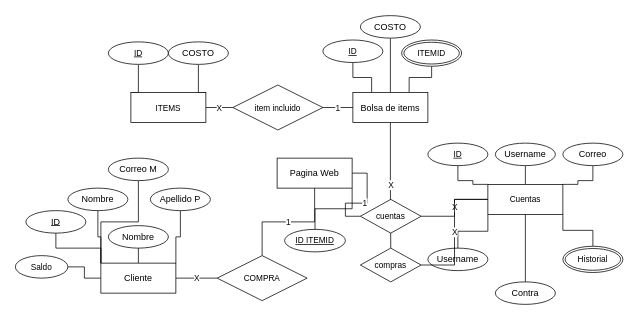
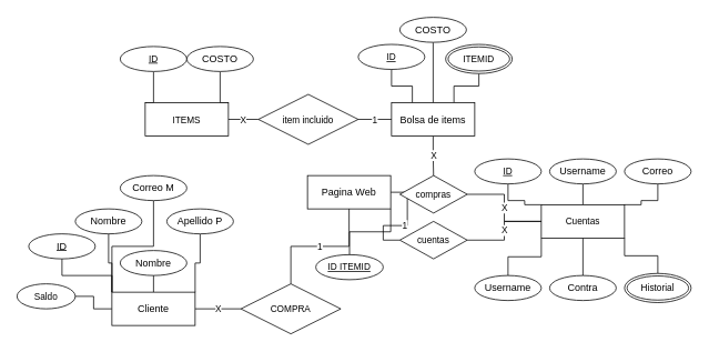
  <mxCell id="0" />
  <mxCell id="1" parent="0" />
  <mxCell id="2" value="ID" style="ellipse;whiteSpace=wrap;html=1;align=center;fontStyle=4;" parent="1" vertex="1"><mxGeometry x="34" y="280" width="80" height="30" as="geometry" /></mxCell>
  <mxCell id="3" value="Nombre" style="ellipse;whiteSpace=wrap;html=1;align=center;" parent="1" vertex="1"><mxGeometry x="144" y="300" width="80" height="30" as="geometry" /></mxCell>
  <mxCell id="4" style="edgeStyle=orthogonalEdgeStyle;shape=connector;rounded=0;orthogonalLoop=1;jettySize=auto;html=1;exitX=1;exitY=1;exitDx=0;exitDy=0;entryX=0.5;entryY=0;entryDx=0;entryDy=0;labelBackgroundColor=default;strokeColor=default;fontFamily=Helvetica;fontSize=11;fontColor=default;endArrow=none;endFill=0;" edge="1" parent="1" source="6" target="50"><mxGeometry relative="1" as="geometry" /></mxCell>
  <mxCell id="5" value="1" style="edgeStyle=orthogonalEdgeStyle;shape=connector;rounded=0;orthogonalLoop=1;jettySize=auto;html=1;exitX=1;exitY=0.5;exitDx=0;exitDy=0;entryX=0;entryY=0.5;entryDx=0;entryDy=0;labelBackgroundColor=default;strokeColor=default;fontFamily=Helvetica;fontSize=11;fontColor=default;endArrow=none;endFill=0;" edge="1" parent="1" source="6" target="52"><mxGeometry relative="1" as="geometry" /></mxCell>
  <mxCell id="6" value="Pagina Web" style="whiteSpace=wrap;html=1;align=center;" parent="1" vertex="1"><mxGeometry x="369" y="210" width="100" height="40" as="geometry" /></mxCell>
  <mxCell id="7" style="edgeStyle=orthogonalEdgeStyle;shape=connector;rounded=0;orthogonalLoop=1;jettySize=auto;html=1;exitX=0.25;exitY=0;exitDx=0;exitDy=0;entryX=0.5;entryY=1;entryDx=0;entryDy=0;labelBackgroundColor=default;strokeColor=default;fontFamily=Helvetica;fontSize=11;fontColor=default;endArrow=none;endFill=0;" edge="1" parent="1" source="11" target="30"><mxGeometry relative="1" as="geometry" /></mxCell>
  <mxCell id="8" style="edgeStyle=orthogonalEdgeStyle;shape=connector;rounded=0;orthogonalLoop=1;jettySize=auto;html=1;exitX=0.75;exitY=0;exitDx=0;exitDy=0;entryX=0.5;entryY=1;entryDx=0;entryDy=0;labelBackgroundColor=default;strokeColor=default;fontFamily=Helvetica;fontSize=11;fontColor=default;endArrow=none;endFill=0;" edge="1" parent="1" source="11" target="31"><mxGeometry relative="1" as="geometry" /></mxCell>
  <mxCell id="9" style="edgeStyle=orthogonalEdgeStyle;shape=connector;rounded=0;orthogonalLoop=1;jettySize=auto;html=1;exitX=0.5;exitY=0;exitDx=0;exitDy=0;entryX=0.5;entryY=1;entryDx=0;entryDy=0;labelBackgroundColor=default;strokeColor=default;fontFamily=Helvetica;fontSize=11;fontColor=default;endArrow=none;endFill=0;" edge="1" parent="1" source="11" target="34"><mxGeometry relative="1" as="geometry" /></mxCell>
  <mxCell id="10" value="X" style="edgeStyle=orthogonalEdgeStyle;shape=connector;rounded=0;orthogonalLoop=1;jettySize=auto;html=1;exitX=0.5;exitY=1;exitDx=0;exitDy=0;entryX=0.5;entryY=0;entryDx=0;entryDy=0;labelBackgroundColor=default;strokeColor=default;fontFamily=Helvetica;fontSize=11;fontColor=default;endArrow=none;endFill=0;" edge="1" parent="1" source="11" target="54"><mxGeometry relative="1" as="geometry" /></mxCell>
  <mxCell id="11" value="Bolsa de items" style="whiteSpace=wrap;html=1;align=center;" parent="1" vertex="1"><mxGeometry x="470" y="122.5" width="100" height="40" as="geometry" /></mxCell>
  <mxCell id="12" style="edgeStyle=orthogonalEdgeStyle;rounded=0;orthogonalLoop=1;jettySize=auto;html=1;exitX=0;exitY=0;exitDx=0;exitDy=0;entryX=0.5;entryY=1;entryDx=0;entryDy=0;endArrow=none;endFill=0;" parent="1" source="19" target="2" edge="1"><mxGeometry relative="1" as="geometry" /></mxCell>
  <mxCell id="13" style="edgeStyle=orthogonalEdgeStyle;rounded=0;orthogonalLoop=1;jettySize=auto;html=1;exitX=0.5;exitY=0;exitDx=0;exitDy=0;entryX=0.5;entryY=1;entryDx=0;entryDy=0;endArrow=none;endFill=0;" parent="1" source="19" target="3" edge="1"><mxGeometry relative="1" as="geometry" /></mxCell>
  <mxCell id="14" style="edgeStyle=orthogonalEdgeStyle;shape=connector;rounded=0;orthogonalLoop=1;jettySize=auto;html=1;exitX=0;exitY=0;exitDx=0;exitDy=0;entryX=0.5;entryY=1;entryDx=0;entryDy=0;labelBackgroundColor=default;strokeColor=default;fontFamily=Helvetica;fontSize=11;fontColor=default;endArrow=none;endFill=0;" parent="1" source="19" target="22" edge="1"><mxGeometry relative="1" as="geometry" /></mxCell>
  <mxCell id="15" style="edgeStyle=orthogonalEdgeStyle;shape=connector;rounded=0;orthogonalLoop=1;jettySize=auto;html=1;exitX=1;exitY=0;exitDx=0;exitDy=0;entryX=0.5;entryY=1;entryDx=0;entryDy=0;labelBackgroundColor=default;strokeColor=default;fontFamily=Helvetica;fontSize=11;fontColor=default;endArrow=none;endFill=0;" parent="1" source="19" target="23" edge="1"><mxGeometry relative="1" as="geometry" /></mxCell>
  <mxCell id="16" style="edgeStyle=orthogonalEdgeStyle;shape=connector;rounded=0;orthogonalLoop=1;jettySize=auto;html=1;exitX=0;exitY=0.5;exitDx=0;exitDy=0;entryX=1;entryY=0.5;entryDx=0;entryDy=0;labelBackgroundColor=default;strokeColor=default;fontFamily=Helvetica;fontSize=11;fontColor=default;endArrow=none;endFill=0;" edge="1" parent="1" source="19" target="20"><mxGeometry relative="1" as="geometry" /></mxCell>
  <mxCell id="17" style="shape=connector;rounded=0;orthogonalLoop=1;jettySize=auto;html=1;exitX=0;exitY=0;exitDx=0;exitDy=0;entryX=0.5;entryY=1;entryDx=0;entryDy=0;labelBackgroundColor=default;strokeColor=default;fontFamily=Helvetica;fontSize=11;fontColor=default;endArrow=none;endFill=0;edgeStyle=orthogonalEdgeStyle;" edge="1" parent="1" source="19" target="21"><mxGeometry relative="1" as="geometry" /></mxCell>
  <mxCell id="18" value="X" style="edgeStyle=orthogonalEdgeStyle;shape=connector;rounded=0;orthogonalLoop=1;jettySize=auto;html=1;exitX=1;exitY=0.5;exitDx=0;exitDy=0;entryX=0;entryY=0.5;entryDx=0;entryDy=0;labelBackgroundColor=default;strokeColor=default;fontFamily=Helvetica;fontSize=11;fontColor=default;endArrow=none;endFill=0;" edge="1" parent="1" source="19" target="33"><mxGeometry relative="1" as="geometry" /></mxCell>
  <mxCell id="19" value="Cliente" style="whiteSpace=wrap;html=1;align=center;" parent="1" vertex="1"><mxGeometry x="134" y="350" width="100" height="40" as="geometry" /></mxCell>
  <mxCell id="20" value="Saldo" style="ellipse;whiteSpace=wrap;html=1;align=center;strokeColor=default;fontFamily=Helvetica;fontSize=11;fontColor=default;fillColor=default;" parent="1" vertex="1"><mxGeometry x="20" y="340" width="70" height="30" as="geometry" /></mxCell>
  <mxCell id="21" value="Correo M" style="ellipse;whiteSpace=wrap;html=1;align=center;" parent="1" vertex="1"><mxGeometry x="144" y="210" width="80" height="30" as="geometry" /></mxCell>
  <mxCell id="22" value="Nombre" style="ellipse;whiteSpace=wrap;html=1;align=center;" parent="1" vertex="1"><mxGeometry x="90" y="250" width="80" height="30" as="geometry" /></mxCell>
  <mxCell id="23" value="Apellido P" style="ellipse;whiteSpace=wrap;html=1;align=center;" parent="1" vertex="1"><mxGeometry x="200" y="250" width="80" height="30" as="geometry" /></mxCell>
  <mxCell id="24" style="edgeStyle=orthogonalEdgeStyle;shape=connector;rounded=0;orthogonalLoop=1;jettySize=auto;html=1;exitX=0;exitY=0;exitDx=0;exitDy=0;entryX=0.5;entryY=1;entryDx=0;entryDy=0;labelBackgroundColor=default;strokeColor=default;fontFamily=Helvetica;fontSize=11;fontColor=default;endArrow=none;endFill=0;" edge="1" parent="1" source="27" target="28"><mxGeometry relative="1" as="geometry" /></mxCell>
  <mxCell id="25" style="edgeStyle=orthogonalEdgeStyle;shape=connector;rounded=0;orthogonalLoop=1;jettySize=auto;html=1;exitX=1;exitY=0;exitDx=0;exitDy=0;entryX=0.5;entryY=1;entryDx=0;entryDy=0;labelBackgroundColor=default;strokeColor=default;fontFamily=Helvetica;fontSize=11;fontColor=default;endArrow=none;endFill=0;" edge="1" parent="1" source="27" target="29"><mxGeometry relative="1" as="geometry" /></mxCell>
  <mxCell id="26" value="X" style="edgeStyle=orthogonalEdgeStyle;shape=connector;rounded=0;orthogonalLoop=1;jettySize=auto;html=1;exitX=1;exitY=0.5;exitDx=0;exitDy=0;entryX=0;entryY=0.5;entryDx=0;entryDy=0;labelBackgroundColor=default;strokeColor=default;fontFamily=Helvetica;fontSize=11;fontColor=default;endArrow=none;endFill=0;" edge="1" parent="1" source="27" target="36"><mxGeometry relative="1" as="geometry" /></mxCell>
  <mxCell id="27" value="ITEMS" style="whiteSpace=wrap;html=1;align=center;fontFamily=Helvetica;fontSize=11;fontColor=default;" vertex="1" parent="1"><mxGeometry x="174" y="122.5" width="100" height="40" as="geometry" /></mxCell>
  <mxCell id="28" value="ID" style="ellipse;whiteSpace=wrap;html=1;align=center;fontStyle=4;fontFamily=Helvetica;fontSize=11;fontColor=default;" vertex="1" parent="1"><mxGeometry x="144" y="55" width="80" height="30" as="geometry" /></mxCell>
  <mxCell id="29" value="COSTO" style="ellipse;whiteSpace=wrap;html=1;align=center;" vertex="1" parent="1"><mxGeometry x="224" y="55" width="80" height="30" as="geometry" /></mxCell>
  <mxCell id="30" value="ID" style="ellipse;whiteSpace=wrap;html=1;align=center;fontStyle=4;fontFamily=Helvetica;fontSize=11;fontColor=default;" vertex="1" parent="1"><mxGeometry x="430" y="52.5" width="80" height="30" as="geometry" /></mxCell>
  <mxCell id="31" value="ITEMID" style="ellipse;shape=doubleEllipse;margin=3;whiteSpace=wrap;html=1;align=center;strokeColor=default;fontFamily=Helvetica;fontSize=11;fontColor=default;fillColor=default;" vertex="1" parent="1"><mxGeometry x="535" y="52.5" width="80" height="35" as="geometry" /></mxCell>
  <mxCell id="32" value="1" style="edgeStyle=orthogonalEdgeStyle;shape=connector;rounded=0;orthogonalLoop=1;jettySize=auto;html=1;exitX=0.5;exitY=0;exitDx=0;exitDy=0;entryX=0.5;entryY=1;entryDx=0;entryDy=0;labelBackgroundColor=default;strokeColor=default;fontFamily=Helvetica;fontSize=11;fontColor=default;endArrow=none;endFill=0;" edge="1" parent="1" source="33" target="6"><mxGeometry relative="1" as="geometry" /></mxCell>
  <mxCell id="33" value="COMPRA" style="shape=rhombus;perimeter=rhombusPerimeter;whiteSpace=wrap;html=1;align=center;strokeColor=default;fontFamily=Helvetica;fontSize=11;fontColor=default;fillColor=default;" vertex="1" parent="1"><mxGeometry x="289" y="340" width="120" height="60" as="geometry" /></mxCell>
  <mxCell id="34" value="COSTO" style="ellipse;whiteSpace=wrap;html=1;align=center;" vertex="1" parent="1"><mxGeometry x="480" y="20" width="80" height="30" as="geometry" /></mxCell>
  <mxCell id="35" value="1" style="edgeStyle=orthogonalEdgeStyle;shape=connector;rounded=0;orthogonalLoop=1;jettySize=auto;html=1;entryX=0;entryY=0.5;entryDx=0;entryDy=0;labelBackgroundColor=default;strokeColor=default;fontFamily=Helvetica;fontSize=11;fontColor=default;endArrow=none;endFill=0;" edge="1" parent="1" source="36" target="11"><mxGeometry relative="1" as="geometry" /></mxCell>
  <mxCell id="36" value="item incluido" style="shape=rhombus;perimeter=rhombusPerimeter;whiteSpace=wrap;html=1;align=center;strokeColor=default;fontFamily=Helvetica;fontSize=11;fontColor=default;fillColor=default;" vertex="1" parent="1"><mxGeometry x="310" y="112.5" width="120" height="60" as="geometry" /></mxCell>
  <mxCell id="37" style="edgeStyle=orthogonalEdgeStyle;shape=connector;rounded=0;orthogonalLoop=1;jettySize=auto;html=1;exitX=0;exitY=0;exitDx=0;exitDy=0;entryX=0.5;entryY=1;entryDx=0;entryDy=0;labelBackgroundColor=default;strokeColor=default;fontFamily=Helvetica;fontSize=11;fontColor=default;endArrow=none;endFill=0;" edge="1" parent="1" source="43" target="44"><mxGeometry relative="1" as="geometry"><Array as="points"><mxPoint x="630" y="245" /><mxPoint x="630" y="240" /><mxPoint x="610" y="240" /></Array></mxGeometry></mxCell>
  <mxCell id="38" style="edgeStyle=orthogonalEdgeStyle;shape=connector;rounded=0;orthogonalLoop=1;jettySize=auto;html=1;exitX=0.5;exitY=0;exitDx=0;exitDy=0;entryX=0.5;entryY=1;entryDx=0;entryDy=0;labelBackgroundColor=default;strokeColor=default;fontFamily=Helvetica;fontSize=11;fontColor=default;endArrow=none;endFill=0;" edge="1" parent="1" source="43" target="45"><mxGeometry relative="1" as="geometry" /></mxCell>
  <mxCell id="39" style="edgeStyle=orthogonalEdgeStyle;shape=connector;rounded=0;orthogonalLoop=1;jettySize=auto;html=1;exitX=1;exitY=0;exitDx=0;exitDy=0;entryX=0.5;entryY=1;entryDx=0;entryDy=0;labelBackgroundColor=default;strokeColor=default;fontFamily=Helvetica;fontSize=11;fontColor=default;endArrow=none;endFill=0;" edge="1" parent="1" source="43" target="46"><mxGeometry relative="1" as="geometry"><Array as="points"><mxPoint x="770" y="245" /><mxPoint x="770" y="240" /><mxPoint x="790" y="240" /></Array></mxGeometry></mxCell>
  <mxCell id="40" style="edgeStyle=orthogonalEdgeStyle;shape=connector;rounded=0;orthogonalLoop=1;jettySize=auto;html=1;exitX=0;exitY=1;exitDx=0;exitDy=0;entryX=0.5;entryY=0;entryDx=0;entryDy=0;labelBackgroundColor=default;strokeColor=default;fontFamily=Helvetica;fontSize=11;fontColor=default;endArrow=none;endFill=0;" edge="1" parent="1" source="43" target="47"><mxGeometry relative="1" as="geometry" /></mxCell>
  <mxCell id="41" style="edgeStyle=orthogonalEdgeStyle;shape=connector;rounded=0;orthogonalLoop=1;jettySize=auto;html=1;exitX=0.5;exitY=1;exitDx=0;exitDy=0;entryX=0.5;entryY=0;entryDx=0;entryDy=0;labelBackgroundColor=default;strokeColor=default;fontFamily=Helvetica;fontSize=11;fontColor=default;endArrow=none;endFill=0;" edge="1" parent="1" source="43" target="48"><mxGeometry relative="1" as="geometry" /></mxCell>
  <mxCell id="42" style="edgeStyle=orthogonalEdgeStyle;shape=connector;rounded=0;orthogonalLoop=1;jettySize=auto;html=1;exitX=1;exitY=1;exitDx=0;exitDy=0;entryX=0.5;entryY=0;entryDx=0;entryDy=0;labelBackgroundColor=default;strokeColor=default;fontFamily=Helvetica;fontSize=11;fontColor=default;endArrow=none;endFill=0;" edge="1" parent="1" source="43" target="49"><mxGeometry relative="1" as="geometry" /></mxCell>
  <mxCell id="43" value="Cuentas" style="whiteSpace=wrap;html=1;align=center;strokeColor=default;fontFamily=Helvetica;fontSize=11;fontColor=default;fillColor=default;" vertex="1" parent="1"><mxGeometry x="650" y="245" width="100" height="40" as="geometry" /></mxCell>
  <mxCell id="44" value="ID" style="ellipse;whiteSpace=wrap;html=1;align=center;fontStyle=4;fontFamily=Helvetica;fontSize=11;fontColor=default;" vertex="1" parent="1"><mxGeometry x="570" y="190" width="80" height="30" as="geometry" /></mxCell>
  <mxCell id="45" value="Username" style="ellipse;whiteSpace=wrap;html=1;align=center;" vertex="1" parent="1"><mxGeometry x="660" y="190" width="80" height="30" as="geometry" /></mxCell>
  <mxCell id="46" value="Correo" style="ellipse;whiteSpace=wrap;html=1;align=center;" vertex="1" parent="1"><mxGeometry x="750" y="190" width="80" height="30" as="geometry" /></mxCell>
  <mxCell id="47" value="Username" style="ellipse;whiteSpace=wrap;html=1;align=center;" vertex="1" parent="1"><mxGeometry x="570" y="330" width="80" height="30" as="geometry" /></mxCell>
- <mxCell id="48" value="Contra" style="ellipse;whiteSpace=wrap;html=1;align=center;" vertex="1" parent="1"><mxGeometry x="660" y="375" width="80" height="30" as="geometry" /></mxCell>
+ <mxCell id="48" value="Contra" style="ellipse;whiteSpace=wrap;html=1;align=center;" vertex="1" parent="1"><mxGeometry x="660" y="330" width="80" height="30" as="geometry" /></mxCell>
  <mxCell id="49" value="Historial" style="ellipse;shape=doubleEllipse;margin=3;whiteSpace=wrap;html=1;align=center;strokeColor=default;fontFamily=Helvetica;fontSize=11;fontColor=default;fillColor=default;" vertex="1" parent="1"><mxGeometry x="750" y="327.5" width="80" height="35" as="geometry" /></mxCell>
  <mxCell id="50" value="ID ITEMID" style="ellipse;whiteSpace=wrap;html=1;align=center;fontStyle=4;strokeColor=default;fontFamily=Helvetica;fontSize=11;fontColor=default;fillColor=default;" vertex="1" parent="1"><mxGeometry x="379" y="305" width="81" height="30" as="geometry" /></mxCell>
  <mxCell id="51" value="X" style="edgeStyle=orthogonalEdgeStyle;shape=connector;rounded=0;orthogonalLoop=1;jettySize=auto;html=1;exitX=1;exitY=0.5;exitDx=0;exitDy=0;entryX=0;entryY=0.5;entryDx=0;entryDy=0;labelBackgroundColor=default;strokeColor=default;fontFamily=Helvetica;fontSize=11;fontColor=default;endArrow=none;endFill=0;" edge="1" parent="1" source="52" target="43"><mxGeometry relative="1" as="geometry" /></mxCell>
  <mxCell id="52" value="cuentas" style="shape=rhombus;perimeter=rhombusPerimeter;whiteSpace=wrap;html=1;align=center;strokeColor=default;fontFamily=Helvetica;fontSize=11;fontColor=default;fillColor=default;" vertex="1" parent="1"><mxGeometry x="480" y="265" width="81" height="45" as="geometry" /></mxCell>
  <mxCell id="53" value="X" style="edgeStyle=orthogonalEdgeStyle;shape=connector;rounded=0;orthogonalLoop=1;jettySize=auto;html=1;exitX=1;exitY=0.5;exitDx=0;exitDy=0;entryX=0;entryY=0.5;entryDx=0;entryDy=0;labelBackgroundColor=default;strokeColor=default;fontFamily=Helvetica;fontSize=11;fontColor=default;endArrow=none;endFill=0;" edge="1" parent="1" source="54" target="43"><mxGeometry x="0.001" relative="1" as="geometry"><mxPoint as="offset" /></mxGeometry></mxCell>
- <mxCell id="54" value="compras" style="shape=rhombus;perimeter=rhombusPerimeter;whiteSpace=wrap;html=1;align=center;strokeColor=default;fontFamily=Helvetica;fontSize=11;fontColor=default;fillColor=default;" vertex="1" parent="1"><mxGeometry x="480" y="330" width="81" height="45" as="geometry" /></mxCell>
+ <mxCell id="54" value="compras" style="shape=rhombus;perimeter=rhombusPerimeter;whiteSpace=wrap;html=1;align=center;strokeColor=default;fontFamily=Helvetica;fontSize=11;fontColor=default;fillColor=default;" vertex="1" parent="1"><mxGeometry x="480" y="210" width="81" height="45" as="geometry" /></mxCell>
